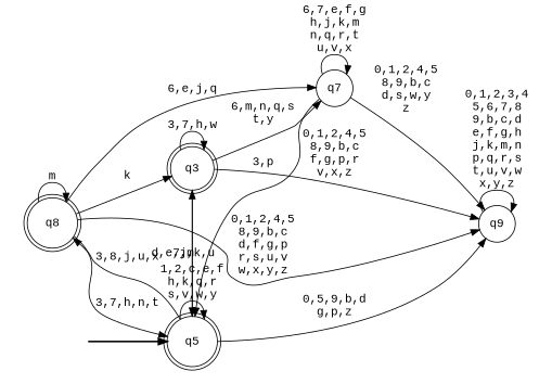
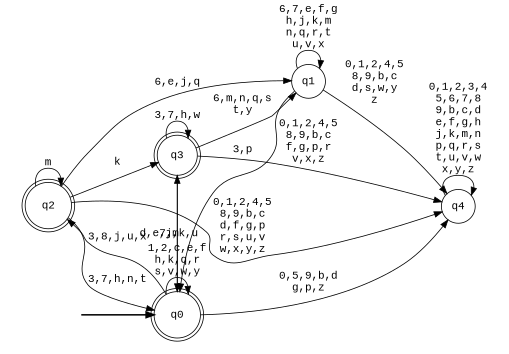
  digraph {
    fontname="Liberation Mono"
    rankdir=LR
    node [fontname="Liberation Mono" shape=doublecircle style="rounded,filled" color=black fillcolor=white]
    edge [fontname="Liberation Mono"]
    __start0 [height=0 shape=none style=invis width=0 color="" fillcolor=""]
-   n2 [label=q5]
-   n3 [label=q8]
+   n2 [label=q0]
+   n3 [label=q2]
    n4 [label=q3]
-   n5 [label=q9 shape=circle style=filled]
-   n6 [label=q7 shape=circle style=filled]
+   n5 [label=q4 shape=circle style=filled]
+   n6 [label=q1 shape=circle style=filled]
    subgraph cluster_1 {
      nodesep=0.15
      ranksep=0.15
      style=invis
      __start0
      n2
    }
    __start0 -> n2 [penwidth=2]
    n2 -> n2 [label="1,2,c,e,f\nh,k,q,r\ns,v,w,y"]
    n2 -> n3 [label="3,8,j,u,x"]
    n2 -> n4 [label="7,m"]
    n2 -> n5 [label="0,5,9,b,d\ng,p,z"]
    n3 -> n2 [label="3,7,h,n,t"]
    n3 -> n3 [label=m]
    n3 -> n4 [label=k]
    n3 -> n5 [label="0,1,2,4,5\n8,9,b,c\nd,f,g,p\nr,s,u,v\nw,x,y,z"]
    n3 -> n6 [label="6,e,j,q"]
    n4 -> n2 [label="d,e,j,k,u"]
    n4 -> n4 [label="3,7,h,w"]
    n4 -> n5 [label="0,1,2,4,5\n8,9,b,c\nf,g,p,r\nv,x,z"]
    n4 -> n6 [label="6,m,n,q,s\nt,y"]
    n5 -> n5 [label="0,1,2,3,4\n5,6,7,8\n9,b,c,d\ne,f,g,h\nj,k,m,n\np,q,r,s\nt,u,v,w\nx,y,z"]
    n6 -> n2 [label="3,p"]
    n6 -> n5 [label="0,1,2,4,5\n8,9,b,c\nd,s,w,y\nz"]
    n6 -> n6 [label="6,7,e,f,g\nh,j,k,m\nn,q,r,t\nu,v,x"]
  }
